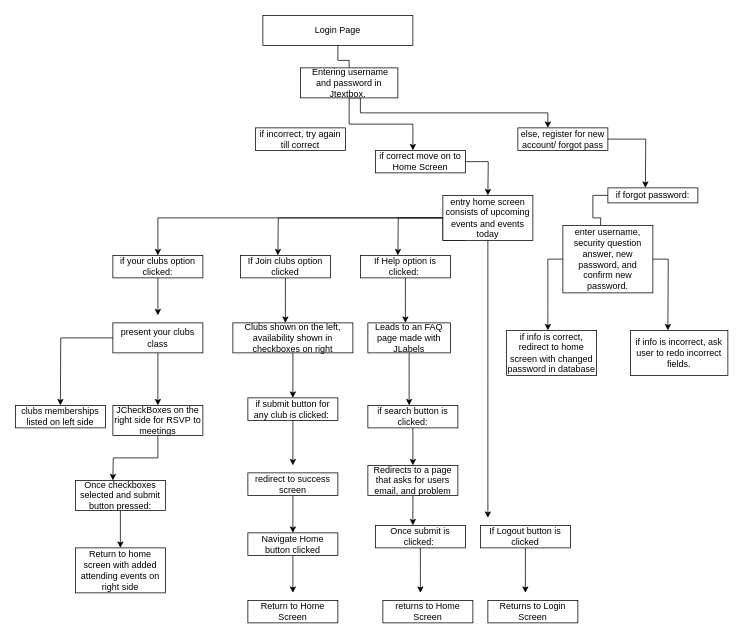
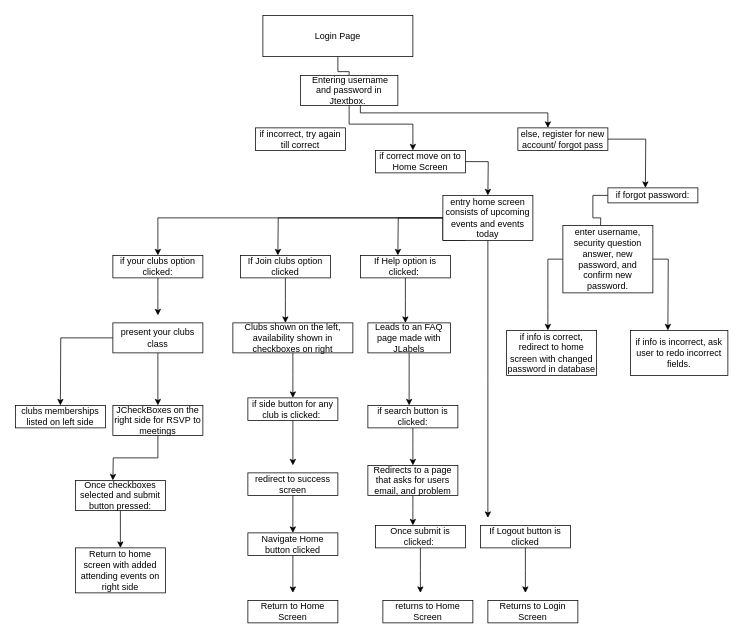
  <mxCell id="0" />
  <mxCell id="1" parent="0" />
- <mxCell id="2" value="Login Page" style="rounded=0;whiteSpace=wrap;html=1;" vertex="1" parent="1"><mxGeometry x="350" y="20" width="200" height="40" as="geometry" /></mxCell>
+ <mxCell id="2" value="Login Page" style="rounded=0;whiteSpace=wrap;html=1;" vertex="1" parent="1"><mxGeometry x="350" y="20" width="200" height="55" as="geometry" /></mxCell>
  <mxCell id="3" style="edgeStyle=orthogonalEdgeStyle;rounded=0;orthogonalLoop=1;jettySize=auto;html=1;exitX=0.5;exitY=1;exitDx=0;exitDy=0;" edge="1" parent="1" source="10"><mxGeometry relative="1" as="geometry"><mxPoint x="550" y="200" as="targetPoint" /><Array as="points"><mxPoint x="465" y="165" /><mxPoint x="550" y="165" /></Array></mxGeometry></mxCell>
  <mxCell id="4" style="edgeStyle=orthogonalEdgeStyle;rounded=0;orthogonalLoop=1;jettySize=auto;html=1;" edge="1" parent="1" source="6"><mxGeometry relative="1" as="geometry"><mxPoint x="650" y="260" as="targetPoint" /></mxGeometry></mxCell>
  <mxCell id="5" style="edgeStyle=orthogonalEdgeStyle;rounded=0;orthogonalLoop=1;jettySize=auto;html=1;exitX=0.25;exitY=1;exitDx=0;exitDy=0;" edge="1" parent="1" source="24"><mxGeometry relative="1" as="geometry"><mxPoint x="210" y="340" as="targetPoint" /><Array as="points"><mxPoint x="590" y="320" /><mxPoint x="590" y="290" /><mxPoint x="210" y="290" /></Array></mxGeometry></mxCell>
  <mxCell id="6" value="if correct move on to Home Screen" style="rounded=0;whiteSpace=wrap;html=1;" vertex="1" parent="1"><mxGeometry x="500" y="200" width="120" height="30" as="geometry" /></mxCell>
  <mxCell id="7" value="if incorrect, try again till correct" style="rounded=0;whiteSpace=wrap;html=1;" vertex="1" parent="1"><mxGeometry x="340" y="170" width="120" height="30" as="geometry" /></mxCell>
  <mxCell id="8" value="" style="edgeStyle=orthogonalEdgeStyle;rounded=0;orthogonalLoop=1;jettySize=auto;html=1;endArrow=none;" edge="1" parent="1" source="2" target="10"><mxGeometry relative="1" as="geometry"><mxPoint x="450" y="60" as="sourcePoint" /><mxPoint x="400" y="170" as="targetPoint" /></mxGeometry></mxCell>
  <mxCell id="9" style="edgeStyle=orthogonalEdgeStyle;rounded=0;orthogonalLoop=1;jettySize=auto;html=1;exitX=0.5;exitY=1;exitDx=0;exitDy=0;" edge="1" parent="1" source="10"><mxGeometry relative="1" as="geometry"><mxPoint x="730" y="170" as="targetPoint" /><Array as="points"><mxPoint x="480" y="130" /><mxPoint x="480" y="150" /><mxPoint x="730" y="150" /></Array></mxGeometry></mxCell>
- <mxCell id="10" value="&amp;nbsp;Entering username and password in Jtextbox.&amp;nbsp;" style="rounded=0;whiteSpace=wrap;html=1;" vertex="1" parent="1"><mxGeometry x="400" y="90" width="130" height="40" as="geometry" /></mxCell>
+ <mxCell id="10" value="&amp;nbsp;Entering username and password in Jtextbox.&amp;nbsp;" style="rounded=0;whiteSpace=wrap;html=1;" vertex="1" parent="1"><mxGeometry x="400" y="100" width="130" height="40" as="geometry" /></mxCell>
  <mxCell id="11" style="edgeStyle=orthogonalEdgeStyle;rounded=0;orthogonalLoop=1;jettySize=auto;html=1;exitX=0.5;exitY=1;exitDx=0;exitDy=0;" edge="1" parent="1" source="6" target="6"><mxGeometry relative="1" as="geometry" /></mxCell>
  <mxCell id="12" style="edgeStyle=orthogonalEdgeStyle;rounded=0;orthogonalLoop=1;jettySize=auto;html=1;" edge="1" parent="1" source="13"><mxGeometry relative="1" as="geometry"><mxPoint x="860" y="250" as="targetPoint" /></mxGeometry></mxCell>
  <mxCell id="13" value="else, register for new account/ forgot pass" style="rounded=0;whiteSpace=wrap;html=1;" vertex="1" parent="1"><mxGeometry x="690" y="170" width="120" height="30" as="geometry" /></mxCell>
  <mxCell id="14" style="edgeStyle=orthogonalEdgeStyle;rounded=0;orthogonalLoop=1;jettySize=auto;html=1;" edge="1" parent="1" source="15"><mxGeometry relative="1" as="geometry"><mxPoint x="800" y="310" as="targetPoint" /></mxGeometry></mxCell>
  <mxCell id="15" value="if forgot password:" style="rounded=0;whiteSpace=wrap;html=1;" vertex="1" parent="1"><mxGeometry x="810" y="250" width="120" height="20" as="geometry" /></mxCell>
  <mxCell id="16" style="edgeStyle=orthogonalEdgeStyle;rounded=0;orthogonalLoop=1;jettySize=auto;html=1;" edge="1" parent="1" source="18"><mxGeometry relative="1" as="geometry"><mxPoint x="730" y="440" as="targetPoint" /></mxGeometry></mxCell>
  <mxCell id="17" style="edgeStyle=orthogonalEdgeStyle;rounded=0;orthogonalLoop=1;jettySize=auto;html=1;" edge="1" parent="1" source="18"><mxGeometry relative="1" as="geometry"><mxPoint x="890" y="440" as="targetPoint" /></mxGeometry></mxCell>
  <mxCell id="18" value="enter username, security question answer, new password, and confirm new password." style="rounded=0;whiteSpace=wrap;html=1;" vertex="1" parent="1"><mxGeometry x="750" y="300" width="120" height="90" as="geometry" /></mxCell>
  <mxCell id="19" value="if info is correct, redirect to home screen with changed password in database" style="rounded=0;whiteSpace=wrap;html=1;" vertex="1" parent="1"><mxGeometry x="675" y="440" width="120" height="60" as="geometry" /></mxCell>
  <mxCell id="20" value="if info is incorrect, ask user to redo incorrect fields." style="rounded=0;whiteSpace=wrap;html=1;" vertex="1" parent="1"><mxGeometry x="840" y="440" width="130" height="60" as="geometry" /></mxCell>
  <mxCell id="21" style="edgeStyle=orthogonalEdgeStyle;rounded=0;orthogonalLoop=1;jettySize=auto;html=1;" edge="1" parent="1" source="24"><mxGeometry relative="1" as="geometry"><mxPoint y="340" as="targetPoint" x="370" /></mxGeometry></mxCell>
  <mxCell id="22" style="edgeStyle=orthogonalEdgeStyle;rounded=0;orthogonalLoop=1;jettySize=auto;html=1;" edge="1" parent="1" source="24"><mxGeometry relative="1" as="geometry"><mxPoint x="530" y="340" as="targetPoint" /></mxGeometry></mxCell>
  <mxCell id="23" style="edgeStyle=orthogonalEdgeStyle;rounded=0;orthogonalLoop=1;jettySize=auto;html=1;" edge="1" parent="1" source="24"><mxGeometry relative="1" as="geometry"><mxPoint x="650" y="690" as="targetPoint" /></mxGeometry></mxCell>
  <mxCell id="24" value="entry home screen consists of upcoming events and events today" style="rounded=0;whiteSpace=wrap;html=1;" vertex="1" parent="1"><mxGeometry x="590" y="260" width="120" height="60" as="geometry" /></mxCell>
  <mxCell id="25" style="edgeStyle=orthogonalEdgeStyle;rounded=0;orthogonalLoop=1;jettySize=auto;html=1;" edge="1" parent="1" source="26"><mxGeometry relative="1" as="geometry"><mxPoint x="210" y="420" as="targetPoint" /></mxGeometry></mxCell>
  <mxCell id="26" value="if your clubs option clicked:" style="rounded=0;whiteSpace=wrap;html=1;" vertex="1" parent="1"><mxGeometry x="150" y="340" width="120" height="30" as="geometry" /></mxCell>
  <mxCell id="27" style="edgeStyle=orthogonalEdgeStyle;rounded=0;orthogonalLoop=1;jettySize=auto;html=1;" edge="1" parent="1" source="29"><mxGeometry relative="1" as="geometry"><mxPoint x="80" y="540" as="targetPoint" /></mxGeometry></mxCell>
  <mxCell id="28" style="edgeStyle=orthogonalEdgeStyle;rounded=0;orthogonalLoop=1;jettySize=auto;html=1;" edge="1" parent="1" source="29"><mxGeometry relative="1" as="geometry"><mxPoint x="210" y="540" as="targetPoint" /></mxGeometry></mxCell>
  <mxCell id="29" value="present your clubs class" style="rounded=0;whiteSpace=wrap;html=1;" vertex="1" parent="1"><mxGeometry x="150" y="430" width="120" height="40" as="geometry" /></mxCell>
  <mxCell id="30" value="clubs memberships listed on left side" style="rounded=0;whiteSpace=wrap;html=1;" vertex="1" parent="1"><mxGeometry x="20" y="540" width="120" height="30" as="geometry" /></mxCell>
  <mxCell id="31" style="edgeStyle=orthogonalEdgeStyle;rounded=0;orthogonalLoop=1;jettySize=auto;html=1;" edge="1" parent="1" source="32"><mxGeometry relative="1" as="geometry"><mxPoint x="150" y="640" as="targetPoint" /></mxGeometry></mxCell>
  <mxCell id="32" value="JCheckBoxes on the right side for RSVP to meetings" style="rounded=0;whiteSpace=wrap;html=1;" vertex="1" parent="1"><mxGeometry x="150" y="540" width="120" height="40" as="geometry" /></mxCell>
  <mxCell id="33" style="edgeStyle=orthogonalEdgeStyle;rounded=0;orthogonalLoop=1;jettySize=auto;html=1;" edge="1" parent="1" source="34"><mxGeometry relative="1" as="geometry"><mxPoint x="160" y="730" as="targetPoint" /></mxGeometry></mxCell>
  <mxCell id="34" value="Once checkboxes selected and submit button pressed:" style="rounded=0;whiteSpace=wrap;html=1;" vertex="1" parent="1"><mxGeometry x="100" y="640" width="120" height="40" as="geometry" /></mxCell>
  <mxCell id="35" value="Return to home screen with added attending events on right side" style="rounded=0;whiteSpace=wrap;html=1;" vertex="1" parent="1"><mxGeometry x="100" y="730" width="120" height="60" as="geometry" /></mxCell>
  <mxCell id="36" style="edgeStyle=orthogonalEdgeStyle;rounded=0;orthogonalLoop=1;jettySize=auto;html=1;" edge="1" parent="1" source="37"><mxGeometry relative="1" as="geometry"><mxPoint x="380" y="430" as="targetPoint" /></mxGeometry></mxCell>
  <mxCell id="37" value="If Join clubs option clicked" style="rounded=0;whiteSpace=wrap;html=1;" vertex="1" parent="1"><mxGeometry x="320" y="340" width="120" height="30" as="geometry" /></mxCell>
  <mxCell id="38" style="edgeStyle=orthogonalEdgeStyle;rounded=0;orthogonalLoop=1;jettySize=auto;html=1;" edge="1" parent="1" source="39"><mxGeometry relative="1" as="geometry"><mxPoint x="390" y="530" as="targetPoint" /></mxGeometry></mxCell>
  <mxCell id="39" value="Clubs shown on the left, availability shown in checkboxes on right" style="rounded=0;whiteSpace=wrap;html=1;" vertex="1" parent="1"><mxGeometry x="310" y="430" width="160" height="40" as="geometry" /></mxCell>
  <mxCell id="40" style="edgeStyle=orthogonalEdgeStyle;rounded=0;orthogonalLoop=1;jettySize=auto;html=1;" edge="1" parent="1" source="41"><mxGeometry relative="1" as="geometry"><mxPoint x="390" y="620" as="targetPoint" /></mxGeometry></mxCell>
- <mxCell id="41" value="if submit button for any club is clicked:&amp;nbsp;" style="rounded=0;whiteSpace=wrap;html=1;" vertex="1" parent="1"><mxGeometry x="330" y="530" width="120" height="30" as="geometry" /></mxCell>
+ <mxCell id="41" value="if side button for any club is clicked:&amp;nbsp;" style="rounded=0;whiteSpace=wrap;html=1;" vertex="1" parent="1"><mxGeometry x="330" y="530" width="120" height="30" as="geometry" /></mxCell>
  <mxCell id="42" style="edgeStyle=orthogonalEdgeStyle;rounded=0;orthogonalLoop=1;jettySize=auto;html=1;" edge="1" parent="1" source="43"><mxGeometry relative="1" as="geometry"><mxPoint x="390" y="710" as="targetPoint" /></mxGeometry></mxCell>
  <mxCell id="43" value="redirect to success screen" style="rounded=0;whiteSpace=wrap;html=1;" vertex="1" parent="1"><mxGeometry x="330" y="630" width="120" height="30" as="geometry" /></mxCell>
  <mxCell id="44" style="edgeStyle=orthogonalEdgeStyle;rounded=0;orthogonalLoop=1;jettySize=auto;html=1;" edge="1" parent="1" source="45"><mxGeometry relative="1" as="geometry"><mxPoint x="390" y="790" as="targetPoint" /></mxGeometry></mxCell>
  <mxCell id="45" value="Navigate Home button clicked" style="rounded=0;whiteSpace=wrap;html=1;" vertex="1" parent="1"><mxGeometry x="330" y="710" width="120" height="30" as="geometry" /></mxCell>
  <mxCell id="46" value="Return to Home Screen" style="rounded=0;whiteSpace=wrap;html=1;" vertex="1" parent="1"><mxGeometry x="330" y="800" width="120" height="30" as="geometry" /></mxCell>
  <mxCell id="47" style="edgeStyle=orthogonalEdgeStyle;rounded=0;orthogonalLoop=1;jettySize=auto;html=1;" edge="1" parent="1" source="48"><mxGeometry relative="1" as="geometry"><mxPoint x="540" y="430" as="targetPoint" /></mxGeometry></mxCell>
  <mxCell id="48" value="If Help option is clicked:&amp;nbsp;" style="rounded=0;whiteSpace=wrap;html=1;" vertex="1" parent="1"><mxGeometry x="480" y="340" width="120" height="30" as="geometry" /></mxCell>
  <mxCell id="49" style="edgeStyle=orthogonalEdgeStyle;rounded=0;orthogonalLoop=1;jettySize=auto;html=1;" edge="1" parent="1" source="50"><mxGeometry relative="1" as="geometry"><mxPoint x="545" y="540" as="targetPoint" /></mxGeometry></mxCell>
  <mxCell id="50" value="Leads to an FAQ page made with JLabels" style="rounded=0;whiteSpace=wrap;html=1;" vertex="1" parent="1"><mxGeometry x="490" y="430" width="110" height="40" as="geometry" /></mxCell>
  <mxCell id="51" style="edgeStyle=orthogonalEdgeStyle;rounded=0;orthogonalLoop=1;jettySize=auto;html=1;" edge="1" parent="1" source="52"><mxGeometry relative="1" as="geometry"><mxPoint x="550" y="620" as="targetPoint" /></mxGeometry></mxCell>
  <mxCell id="52" value="if search button is clicked:" style="rounded=0;whiteSpace=wrap;html=1;" vertex="1" parent="1"><mxGeometry x="490" y="540" width="120" height="30" as="geometry" /></mxCell>
  <mxCell id="53" style="edgeStyle=orthogonalEdgeStyle;rounded=0;orthogonalLoop=1;jettySize=auto;html=1;" edge="1" parent="1" source="54"><mxGeometry relative="1" as="geometry"><mxPoint x="550" y="700" as="targetPoint" /></mxGeometry></mxCell>
  <mxCell id="54" value="Redirects to a page that asks for users email, and problem" style="rounded=0;whiteSpace=wrap;html=1;" vertex="1" parent="1"><mxGeometry x="490" y="620" width="120" height="40" as="geometry" /></mxCell>
  <mxCell id="55" style="edgeStyle=orthogonalEdgeStyle;rounded=0;orthogonalLoop=1;jettySize=auto;html=1;" edge="1" parent="1" source="56"><mxGeometry relative="1" as="geometry"><mxPoint x="560" y="790" as="targetPoint" /></mxGeometry></mxCell>
  <mxCell id="56" value="Once submit is clicked:&amp;nbsp;" style="rounded=0;whiteSpace=wrap;html=1;" vertex="1" parent="1"><mxGeometry x="500" y="700" width="120" height="30" as="geometry" /></mxCell>
  <mxCell id="57" value="returns to Home Screen" style="rounded=0;whiteSpace=wrap;html=1;" vertex="1" parent="1"><mxGeometry x="510" y="800" width="120" height="30" as="geometry" /></mxCell>
  <mxCell id="58" style="edgeStyle=orthogonalEdgeStyle;rounded=0;orthogonalLoop=1;jettySize=auto;html=1;" edge="1" parent="1" source="59"><mxGeometry relative="1" as="geometry"><mxPoint x="700" y="790" as="targetPoint" /></mxGeometry></mxCell>
  <mxCell id="59" value="If Logout button is clicked" style="rounded=0;whiteSpace=wrap;html=1;" vertex="1" parent="1"><mxGeometry x="640" y="700" width="120" height="30" as="geometry" /></mxCell>
  <mxCell id="60" value="Returns to Login Screen" style="rounded=0;whiteSpace=wrap;html=1;" vertex="1" parent="1"><mxGeometry x="650" y="800" width="120" height="30" as="geometry" /></mxCell>
